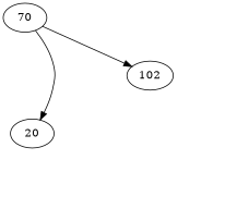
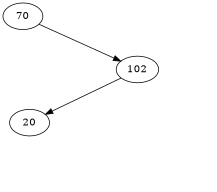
  digraph {
    rankdir=TB
    node [style=invis]
    edge [style=invis]
    xid [width=.1]
    n2 [label=20 style=""]
    a12 [width=.1]
    n4 [label=102 style=""]
    b1
    b12 [width=.1]
    n7 [label=102]
    n8 [label=70 style=""]
    subgraph sub_1 {
      rank=same
      xid
    }
    n2 -> a12 [weight=10]
    n4 -> b1
    n4 -> b12 [weight=10]
    n4 -> n7
    n8 -> xid [weight=10]
-   n8 -> n2 [style=""]
+   n4 -> n2 [style=""]
    n8 -> n4 [style=""]
  }
